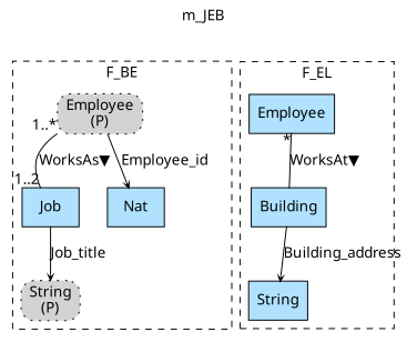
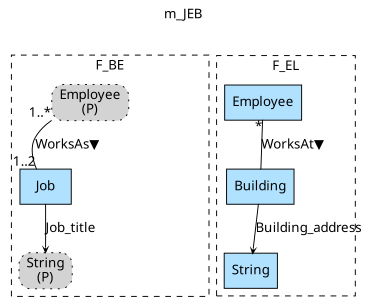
  digraph {
    label=m_JEB
    labelfontsize=12
    labelloc=tl
    fontname="Noto Sans"
    node [fillcolor=lightskyblue1 shape=record style=filled fontname="Noto Sans"]
    edge [arrowhead=vee arrowsize=.5 fontname="Noto Sans"]
    n1 [label=Job]
    n2 [fillcolor=lightgray label=<String<br/>(P)> shape=box style="rounded,filled,dotted"]
-   n3 [label=Nat]
    n4 [fillcolor=lightgray label=<Employee<br/>(P)> shape=box style="rounded,filled,dotted"]
    n5 [label=Employee]
    n6 [label=Building]
    n7 [label=String]
    subgraph cluster_1 {
      label=F_BE
      style=dashed
      n1
      n2
-     n3
      n4
    }
    subgraph cluster_2 {
      label=F_EL
      style=dashed
      n5
      n6
      n7
    }
    n1 -> n2 [label=Job_title]
    n4 -> n1 [dir=none headlabel="1..2" label="WorksAs▼" taillabel="1..*" arrowhead="" arrowsize=""]
-   n4 -> n3 [label=Employee_id]
    n5 -> n6 [dir=none label="WorksAt▼" taillabel="*" arrowhead="" arrowsize=""]
    n6 -> n7 [label=Building_address]
  }
